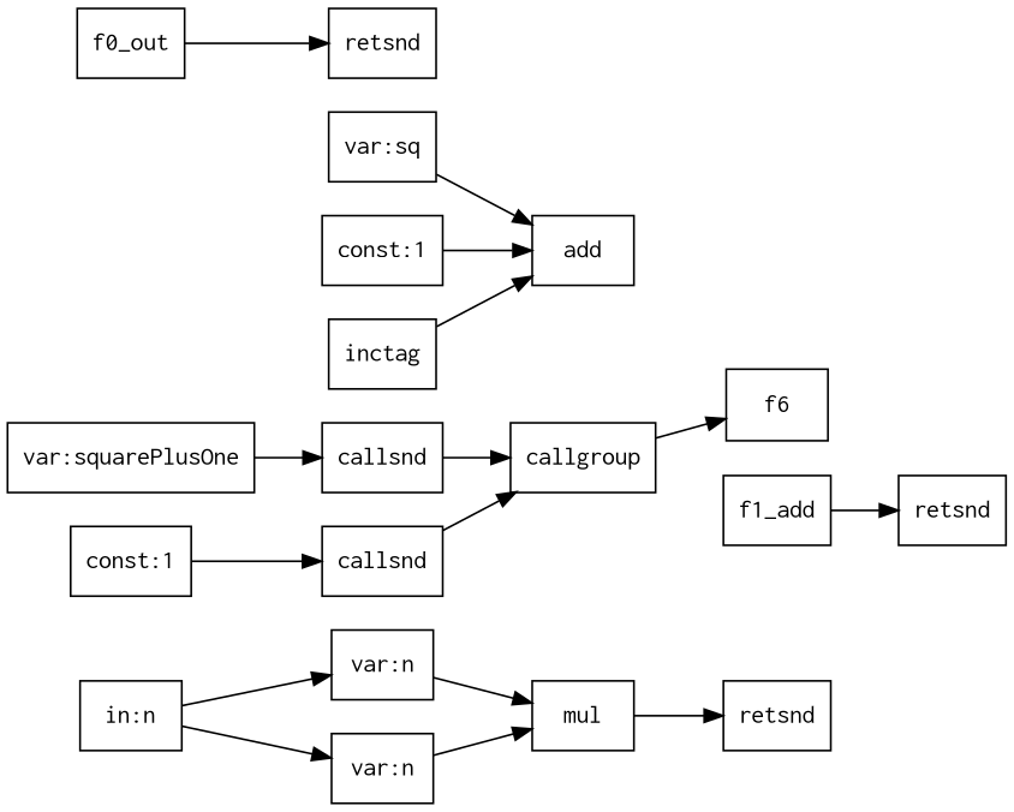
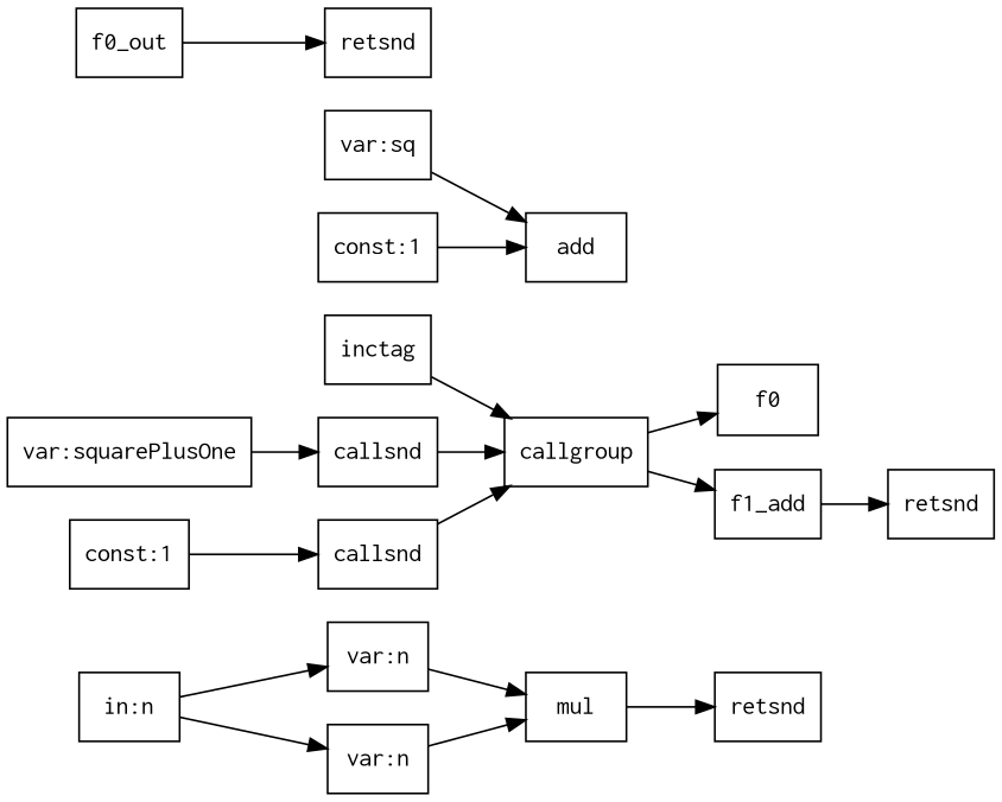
  digraph {
    rankdir=LR
    node [fontname=Courier shape=record]
    n1 [label="in:n"]
    n2 [label="var:n"]
    n3 [label="var:n"]
    n4 [label=mul]
    n5 [label=retsnd]
    n6 [label="var:sq"]
    n7 [label=add]
    n8 [label="const:1"]
    n9 [label=retsnd]
    f0_out
    n11 [label="var:squarePlusOne"]
    n12 [label=callsnd]
    n13 [label=inctag]
    n14 [label=callgroup]
    n15 [label="const:1"]
    n16 [label=callsnd]
-   f0 [label=f6]
+   f0
    n18 [label=f1_add]
    n19 [label=retsnd]
    n1 -> n2
    n1 -> n3
    n2 -> n4
    n3 -> n4
    n4 -> n5
    n6 -> n7
    n8 -> n7
    f0_out -> n9
    n11 -> n12
    n12 -> n14
-   n13 -> n7
+   n13 -> n14
    n14 -> f0
+   n14 -> n18
    n15 -> n16
    n16 -> n14
    n18 -> n19
  }
